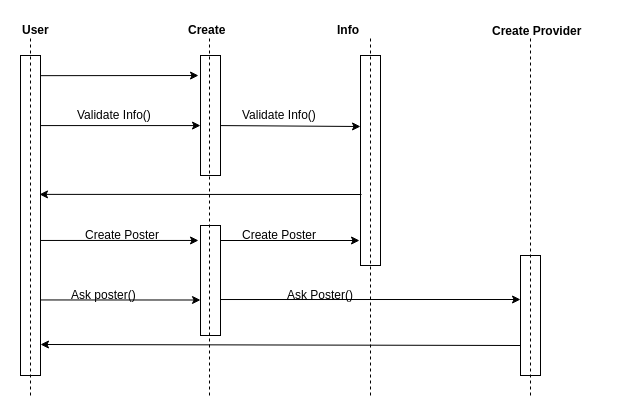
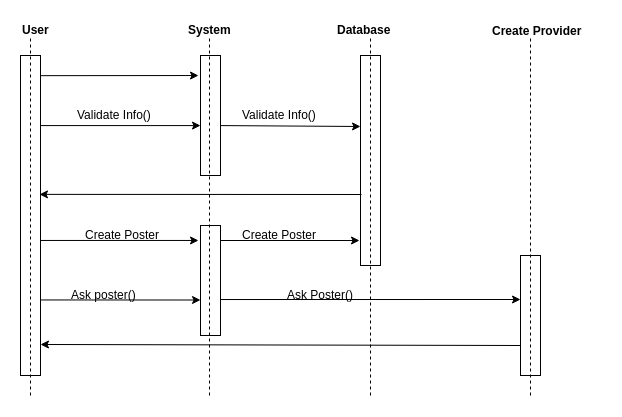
  <mxCell id="0" />
  <mxCell id="1" parent="0" />
  <mxCell id="2" value="" style="rounded=0;whiteSpace=wrap;html=1;" vertex="1" parent="1"><mxGeometry x="20" y="55" width="20" height="320" as="geometry" /></mxCell>
  <mxCell id="3" value="" style="endArrow=none;dashed=1;html=1;" edge="1" parent="1"><mxGeometry width="50" height="50" relative="1" as="geometry"><mxPoint x="30" y="395" as="sourcePoint" /><mxPoint x="30" y="35" as="targetPoint" /></mxGeometry></mxCell>
  <mxCell id="4" value="" style="rounded=0;whiteSpace=wrap;html=1;" vertex="1" parent="1"><mxGeometry x="200" y="55" width="20" height="120" as="geometry" /></mxCell>
  <mxCell id="5" value="" style="rounded=0;whiteSpace=wrap;html=1;" vertex="1" parent="1"><mxGeometry x="200" y="225" width="20" height="110" as="geometry" /></mxCell>
  <mxCell id="6" value="" style="endArrow=none;dashed=1;html=1;" edge="1" parent="1"><mxGeometry width="50" height="50" relative="1" as="geometry"><mxPoint x="209" y="395" as="sourcePoint" /><mxPoint x="209" y="35" as="targetPoint" /></mxGeometry></mxCell>
  <mxCell id="7" value="" style="rounded=0;whiteSpace=wrap;html=1;" vertex="1" parent="1"><mxGeometry x="360" y="55" width="20" height="210" as="geometry" /></mxCell>
  <mxCell id="8" value="" style="endArrow=none;dashed=1;html=1;" edge="1" parent="1"><mxGeometry width="50" height="50" relative="1" as="geometry"><mxPoint x="370" y="395" as="sourcePoint" /><mxPoint x="370" y="35" as="targetPoint" /></mxGeometry></mxCell>
  <mxCell id="9" value="" style="rounded=0;whiteSpace=wrap;html=1;" vertex="1" parent="1"><mxGeometry x="520" y="255" width="20" height="120" as="geometry" /></mxCell>
  <mxCell id="10" value="" style="endArrow=none;dashed=1;html=1;" edge="1" parent="1"><mxGeometry width="50" height="50" relative="1" as="geometry"><mxPoint x="530" y="395" as="sourcePoint" /><mxPoint x="530" y="35" as="targetPoint" /></mxGeometry></mxCell>
  <mxCell id="11" value="&lt;b&gt;User&lt;/b&gt;" style="text;html=1;resizable=0;points=[];autosize=1;align=left;verticalAlign=top;spacingTop=-4;" vertex="1" parent="1"><mxGeometry x="20" y="20" width="40" height="20" as="geometry" /></mxCell>
- <mxCell id="12" value="&lt;b&gt;Create&lt;/b&gt;" style="text;html=1;resizable=0;points=[];autosize=1;align=left;verticalAlign=top;spacingTop=-4;" vertex="1" parent="1"><mxGeometry x="186" y="20" width="60" height="20" as="geometry" /></mxCell>
- <mxCell id="13" value="&lt;b&gt;Info&lt;/b&gt;" style="text;html=1;resizable=0;points=[];autosize=1;align=left;verticalAlign=top;spacingTop=-4;" vertex="1" parent="1"><mxGeometry x="335" y="20" width="70" height="20" as="geometry" /></mxCell>
+ <mxCell id="12" value="&lt;b&gt;System&lt;/b&gt;" style="text;html=1;resizable=0;points=[];autosize=1;align=left;verticalAlign=top;spacingTop=-4;" vertex="1" parent="1"><mxGeometry x="186" y="20" width="60" height="20" as="geometry" /></mxCell>
+ <mxCell id="13" value="&lt;b&gt;Database&lt;/b&gt;" style="text;html=1;resizable=0;points=[];autosize=1;align=left;verticalAlign=top;spacingTop=-4;" vertex="1" parent="1"><mxGeometry x="335" y="20" width="70" height="20" as="geometry" /></mxCell>
  <mxCell id="14" value="&lt;b&gt;Create Provider&lt;/b&gt;" style="text;html=1;resizable=0;points=[];autosize=1;align=left;verticalAlign=top;spacingTop=-4;" vertex="1" parent="1"><mxGeometry x="490" y="21" width="110" height="20" as="geometry" /></mxCell>
  <mxCell id="15" value="" style="endArrow=classic;html=1;exitX=1;exitY=0.063;exitDx=0;exitDy=0;exitPerimeter=0;entryX=-0.1;entryY=0.167;entryDx=0;entryDy=0;entryPerimeter=0;" edge="1" parent="1" source="2" target="4"><mxGeometry width="50" height="50" relative="1" as="geometry"><mxPoint x="60" y="105" as="sourcePoint" /><mxPoint x="110" y="55" as="targetPoint" /></mxGeometry></mxCell>
  <mxCell id="16" value="" style="endArrow=classic;html=1;exitX=1;exitY=0.219;exitDx=0;exitDy=0;exitPerimeter=0;entryX=0;entryY=0.584;entryDx=0;entryDy=0;entryPerimeter=0;" edge="1" parent="1" source="2" target="4"><mxGeometry width="50" height="50" relative="1" as="geometry"><mxPoint x="70" y="155" as="sourcePoint" /><mxPoint x="120" y="105" as="targetPoint" /></mxGeometry></mxCell>
  <mxCell id="17" value="" style="endArrow=classic;html=1;exitX=1;exitY=0.219;exitDx=0;exitDy=0;exitPerimeter=0;" edge="1" parent="1"><mxGeometry width="50" height="50" relative="1" as="geometry"><mxPoint x="220" y="125.08" as="sourcePoint" /><mxPoint x="360" y="126" as="targetPoint" /></mxGeometry></mxCell>
  <mxCell id="18" value="Validate Info()" style="text;html=1;resizable=0;points=[];autosize=1;align=left;verticalAlign=top;spacingTop=-4;" vertex="1" parent="1"><mxGeometry x="75" y="105" width="90" height="20" as="geometry" /></mxCell>
  <mxCell id="19" value="Validate Info()" style="text;html=1;resizable=0;points=[];autosize=1;align=left;verticalAlign=top;spacingTop=-4;" vertex="1" parent="1"><mxGeometry x="240" y="105" width="90" height="20" as="geometry" /></mxCell>
  <mxCell id="20" value="" style="endArrow=classic;html=1;entryX=0.95;entryY=0.434;entryDx=0;entryDy=0;entryPerimeter=0;" edge="1" parent="1" target="2"><mxGeometry width="50" height="50" relative="1" as="geometry"><mxPoint x="361" y="194" as="sourcePoint" /><mxPoint x="310" y="165" as="targetPoint" /></mxGeometry></mxCell>
  <mxCell id="21" value="" style="endArrow=classic;html=1;exitX=1;exitY=0.578;exitDx=0;exitDy=0;exitPerimeter=0;entryX=-0.1;entryY=0.136;entryDx=0;entryDy=0;entryPerimeter=0;" edge="1" parent="1" source="2" target="5"><mxGeometry width="50" height="50" relative="1" as="geometry"><mxPoint x="60" y="275" as="sourcePoint" /><mxPoint x="110" y="225" as="targetPoint" /></mxGeometry></mxCell>
  <mxCell id="22" value="" style="endArrow=classic;html=1;" edge="1" parent="1"><mxGeometry width="50" height="50" relative="1" as="geometry"><mxPoint x="220" y="240" as="sourcePoint" /><mxPoint x="359" y="240" as="targetPoint" /></mxGeometry></mxCell>
  <mxCell id="23" value="Create Poster" style="text;html=1;resizable=0;points=[];autosize=1;align=left;verticalAlign=top;spacingTop=-4;" vertex="1" parent="1"><mxGeometry x="83" y="225" width="90" height="20" as="geometry" /></mxCell>
  <mxCell id="24" value="Create Poster" style="text;html=1;resizable=0;points=[];autosize=1;align=left;verticalAlign=top;spacingTop=-4;" vertex="1" parent="1"><mxGeometry x="240" y="225" width="90" height="20" as="geometry" /></mxCell>
  <mxCell id="25" value="" style="endArrow=classic;html=1;exitX=1;exitY=0.578;exitDx=0;exitDy=0;exitPerimeter=0;entryX=0;entryY=0.1;entryDx=0;entryDy=0;entryPerimeter=0;" edge="1" parent="1"><mxGeometry width="50" height="50" relative="1" as="geometry"><mxPoint x="40" y="299.46" as="sourcePoint" /><mxPoint x="200" y="299.5" as="targetPoint" /></mxGeometry></mxCell>
  <mxCell id="26" value="Ask poster()" style="text;html=1;resizable=0;points=[];autosize=1;align=left;verticalAlign=top;spacingTop=-4;" vertex="1" parent="1"><mxGeometry x="69" y="285" width="80" height="20" as="geometry" /></mxCell>
  <mxCell id="27" value="" style="endArrow=classic;html=1;exitX=1;exitY=0.673;exitDx=0;exitDy=0;exitPerimeter=0;" edge="1" parent="1" source="5"><mxGeometry width="50" height="50" relative="1" as="geometry"><mxPoint x="280" y="335" as="sourcePoint" /><mxPoint x="520" y="299" as="targetPoint" /></mxGeometry></mxCell>
  <mxCell id="28" value="Ask Poster()" style="text;html=1;resizable=0;points=[];autosize=1;align=left;verticalAlign=top;spacingTop=-4;" vertex="1" parent="1"><mxGeometry x="285" y="285" width="80" height="20" as="geometry" /></mxCell>
  <mxCell id="29" value="" style="endArrow=classic;html=1;exitX=0;exitY=0.75;exitDx=0;exitDy=0;" edge="1" parent="1" source="9"><mxGeometry width="50" height="50" relative="1" as="geometry"><mxPoint x="280" y="375" as="sourcePoint" /><mxPoint x="40" y="344" as="targetPoint" /></mxGeometry></mxCell>
